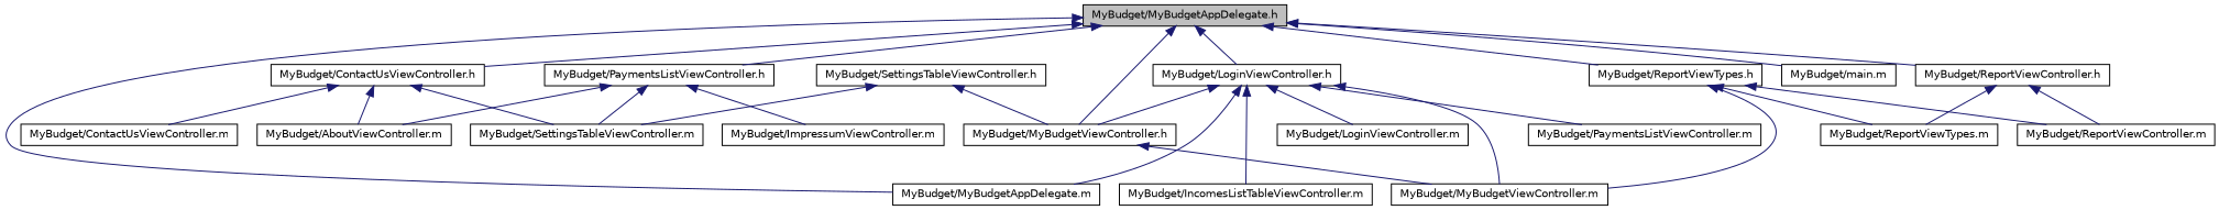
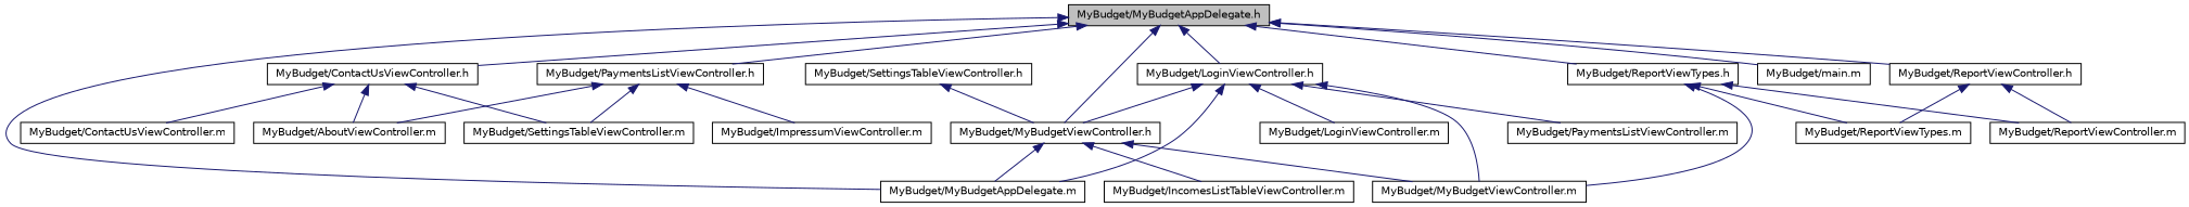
  digraph {
    node [color=black fillcolor=white fontname=Helvetica fontsize=10 shape=record style=filled]
    edge [color=midnightblue dir=back fontname=Helvetica fontsize=10 labelfontname=Helvetica labelfontsize=10 style=solid]
    n1 [fillcolor=grey75 fontcolor=black height=0.2 label="MyBudget/MyBudgetAppDelegate.h" width=0.4]
    n2 [height=0.2 label="MyBudget/ContactUsViewController.h" width=0.4]
    n3 [height=0.2 label="MyBudget/PaymentsListViewController.h" width=0.4]
    n4 [height=0.2 label="MyBudget/LoginViewController.h" width=0.4]
    n5 [height=0.2 label="MyBudget/MyBudgetViewController.h" width=0.4]
    n6 [height=0.2 label="MyBudget/MyBudgetAppDelegate.m" width=0.4]
    n7 [height=0.2 label="MyBudget/main.m" width=0.4]
    n8 [height=0.2 label="MyBudget/ReportViewTypes.h" width=0.4]
    n9 [height=0.2 label="MyBudget/ReportViewController.h" width=0.4]
    n10 [height=0.2 label="MyBudget/AboutViewController.m" width=0.4]
    n11 [height=0.2 label="MyBudget/ContactUsViewController.m" width=0.4]
    n12 [height=0.2 label="MyBudget/SettingsTableViewController.m" width=0.4]
    n13 [height=0.2 label="MyBudget/ImpressumViewController.m" width=0.4]
    n14 [height=0.2 label="MyBudget/IncomesListTableViewController.m" width=0.4]
    n15 [height=0.2 label="MyBudget/LoginViewController.m" width=0.4]
    n16 [height=0.2 label="MyBudget/MyBudgetViewController.m" width=0.4]
    n17 [height=0.2 label="MyBudget/PaymentsListViewController.m" width=0.4]
    n18 [height=0.2 label="MyBudget/ReportViewController.m" width=0.4]
    n19 [height=0.2 label="MyBudget/ReportViewTypes.m" width=0.4]
    n20 [height=0.2 label="MyBudget/SettingsTableViewController.h" width=0.4]
    n1 -> n2
    n1 -> n3
    n1 -> n4
    n1 -> n5
    n1 -> n6
    n1 -> n7
    n1 -> n8
    n1 -> n9
    n2 -> n10
    n2 -> n11
    n2 -> n12
    n3 -> n10
    n3 -> n12
    n3 -> n13
    n4 -> n5
    n4 -> n6
-   n4 -> n14
+   n5 -> n14
    n4 -> n15
    n4 -> n16
    n4 -> n17
+   n5 -> n6
    n5 -> n16
    n8 -> n16
    n8 -> n18
    n8 -> n19
    n9 -> n18
    n9 -> n19
    n20 -> n5
-   n20 -> n12
  }
